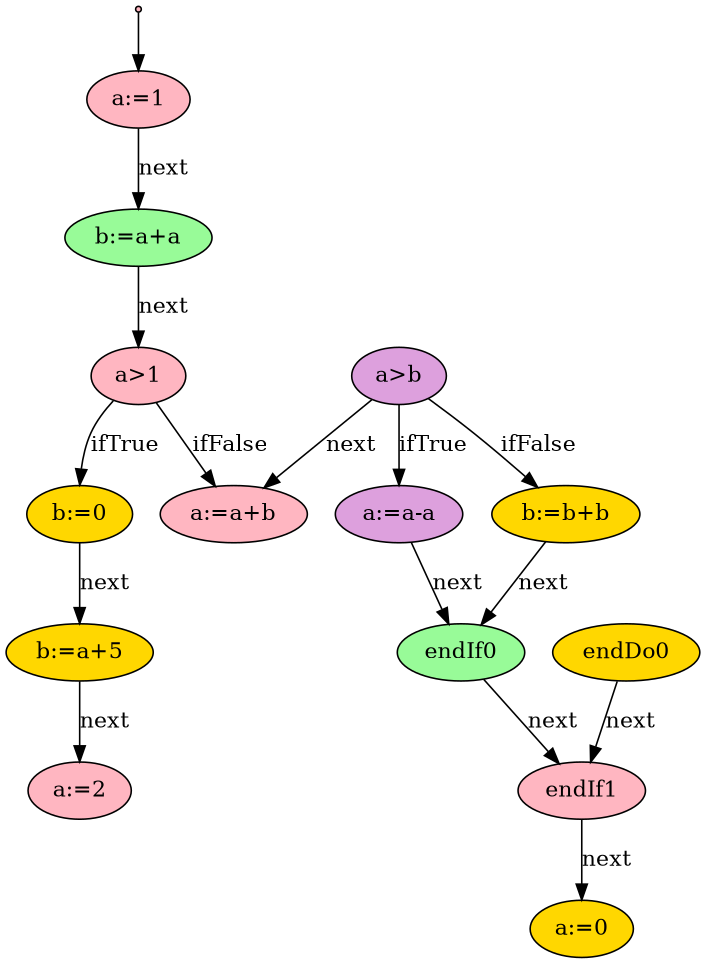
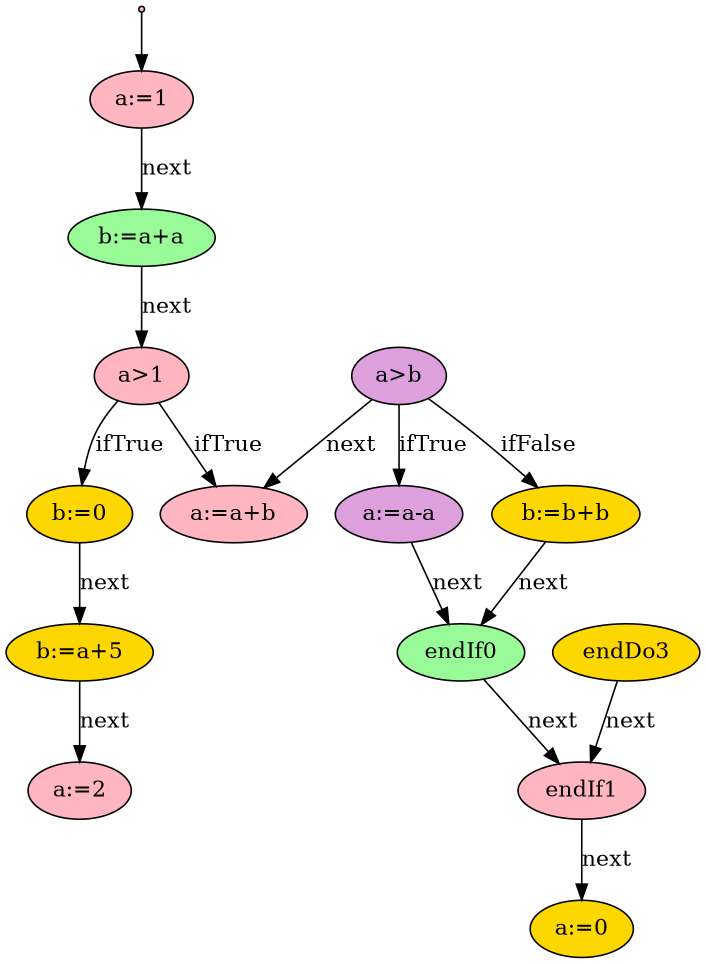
  digraph {
    node [fillcolor=lightpink style=filled]
    inic [shape=point]
    n2 [label="a:=1"]
    n3 [fillcolor=palegreen label="b:=a+a"]
    n4 [label="a>1"]
    n5 [fillcolor=gold label="b:=0"]
    n6 [label="a:=a+b"]
    n7 [fillcolor=gold label="b:=a+5"]
    n8 [label="a:=2"]
-   n9 [fillcolor=gold label=endDo0]
+   n9 [fillcolor=gold label=endDo3]
    n10 [label=endIf1]
    n11 [fillcolor=gold label="a:=0"]
    n12 [fillcolor=plum label="a>b"]
    n13 [fillcolor=plum label="a:=a-a"]
    n14 [fillcolor=gold label="b:=b+b"]
    n15 [fillcolor=palegreen label=endIf0]
    inic -> n2
    n2 -> n3 [label=next]
    n3 -> n4 [label=next]
    n4 -> n5 [label=ifTrue]
-   n4 -> n6 [label=ifFalse]
+   n4 -> n6 [label=ifTrue]
    n5 -> n7 [label=next]
    n7 -> n8 [label=next]
    n9 -> n10 [label=next]
    n10 -> n11 [label=next]
    n12 -> n6 [label=next]
    n12 -> n13 [label=ifTrue]
    n12 -> n14 [label=ifFalse]
    n13 -> n15 [label=next]
    n14 -> n15 [label=next]
    n15 -> n10 [label=next]
  }
